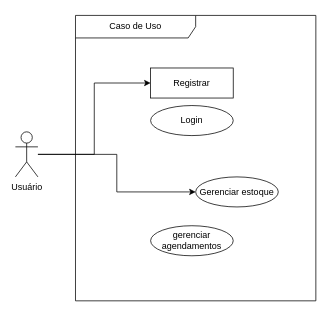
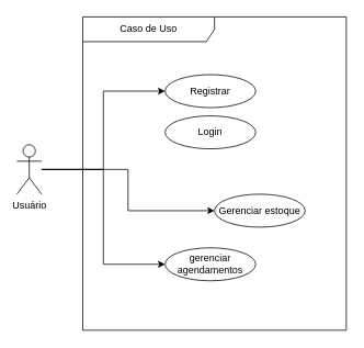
  <mxCell id="0" />
  <mxCell id="1" parent="0" />
  <mxCell id="2" value="Caso de Uso" style="shape=umlFrame;whiteSpace=wrap;html=1;pointerEvents=0;recursiveResize=0;container=1;collapsible=0;width=160;" vertex="1" parent="1"><mxGeometry x="100" y="20" width="320" height="380" as="geometry" /></mxCell>
  <mxCell id="3" value="Login" style="ellipse;whiteSpace=wrap;html=1;" vertex="1" parent="2"><mxGeometry x="100" y="120" width="110" height="40" as="geometry" /></mxCell>
  <mxCell id="4" value="Gerenciar estoque" style="ellipse;whiteSpace=wrap;html=1;" vertex="1" parent="2"><mxGeometry x="160" y="215" width="110" height="40" as="geometry" /></mxCell>
  <mxCell id="5" value="gerenciar agendamentos" style="ellipse;whiteSpace=wrap;html=1;" vertex="1" parent="2"><mxGeometry x="100" y="280" width="110" height="40" as="geometry" /></mxCell>
- <mxCell id="6" value="Registrar" style="whiteSpace=wrap;html=1;rounded=0;" vertex="1" parent="2"><mxGeometry x="100" y="70" width="110" height="40" as="geometry" /></mxCell>
+ <mxCell id="6" value="Registrar" style="ellipse;whiteSpace=wrap;html=1;" vertex="1" parent="2"><mxGeometry x="100" y="70" width="110" height="40" as="geometry" /></mxCell>
  <mxCell id="7" style="edgeStyle=orthogonalEdgeStyle;rounded=0;orthogonalLoop=1;jettySize=auto;html=1;entryX=0;entryY=0.5;entryDx=0;entryDy=0;" edge="1" parent="1" source="10" target="4"><mxGeometry relative="1" as="geometry" /></mxCell>
+ <mxCell id="8" style="edgeStyle=orthogonalEdgeStyle;rounded=0;orthogonalLoop=1;jettySize=auto;html=1;entryX=0;entryY=0.5;entryDx=0;entryDy=0;" edge="1" parent="1" source="10" target="5"><mxGeometry relative="1" as="geometry" /></mxCell>
  <mxCell id="9" style="edgeStyle=orthogonalEdgeStyle;rounded=0;orthogonalLoop=1;jettySize=auto;html=1;entryX=0;entryY=0.5;entryDx=0;entryDy=0;" edge="1" parent="1" source="10" target="6"><mxGeometry relative="1" as="geometry" /></mxCell>
  <mxCell id="10" value="Usuário" style="shape=umlActor;verticalLabelPosition=bottom;verticalAlign=top;html=1;" vertex="1" parent="1"><mxGeometry x="20" y="175" width="30" height="60" as="geometry" /></mxCell>
